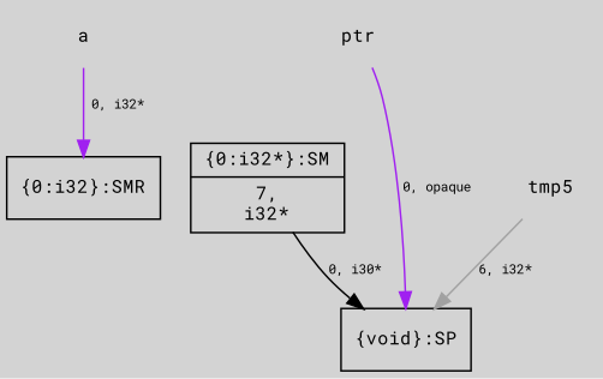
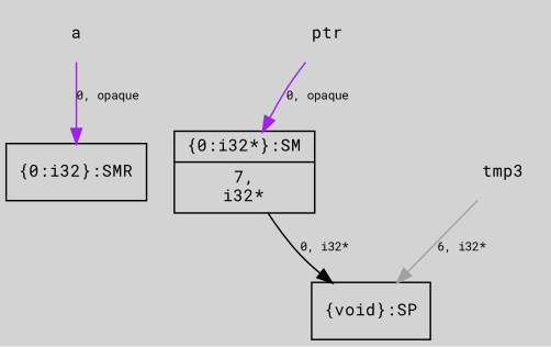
  digraph {
    bgcolor=lightgray
    fontname="Roboto Mono"
    node [fontname="Roboto Mono" fontsize=11 shape=record]
    edge [arrowtail=tee fontname="Roboto Mono" fontsize=8 color=purple]
    n1 [label="{\{0:i32\}:SMR}"]
    n2 [label="{\{0:i32*\}:SM|{<s0>7,\ni32*}}"]
    n3 [label="{\{void\}:SP}"]
    n4 [label=ptr shape=plaintext]
-   n5 [label=tmp5 shape=plaintext]
+   n5 [label=tmp3 shape=plaintext]
    n6 [label=a shape=plaintext]
-   n2 -> n3 [label="0, i30*" color=""]
-   n4 -> n3 [label="0, opaque"]
+   n2 -> n3 [label="0, i32*" color=""]
+   n4 -> n2 [label="0, opaque"]
    n5 -> n3 [color=gray63 label="6, i32*"]
-   n6 -> n1 [label="0, i32*"]
+   n6 -> n1 [label="0, opaque"]
  }
